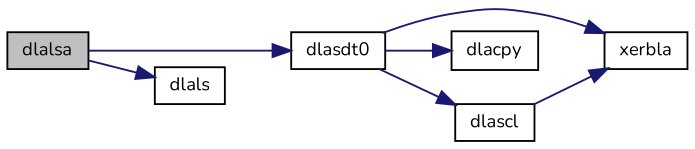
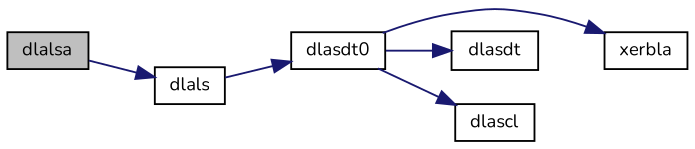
  digraph {
    fontname=Nunito
    rankdir=LR
    node [color=black fillcolor=white fontname=Nunito fontsize=10 shape=record style=filled]
    edge [color=midnightblue fontname=Nunito fontsize=10 labelfontname=Helvetica labelfontsize=10 style=solid]
    n1 [fillcolor=grey75 fontcolor=black height=0.2 label=dlalsa width=0.4]
    n2 [height=0.2 label=dlasdt0 width=0.4]
    n3 [height=0.2 label=dlals width=0.4]
    n4 [height=0.2 label=xerbla width=0.4]
-   n5 [height=0.2 label=dlacpy width=0.4]
+   n5 [height=0.2 label=dlasdt width=0.4]
    n6 [height=0.2 label=dlascl width=0.4]
-   n1 -> n2
+   n3 -> n2
    n1 -> n3
    n2 -> n4
    n2 -> n5
    n2 -> n6
-   n6 -> n4
  }
